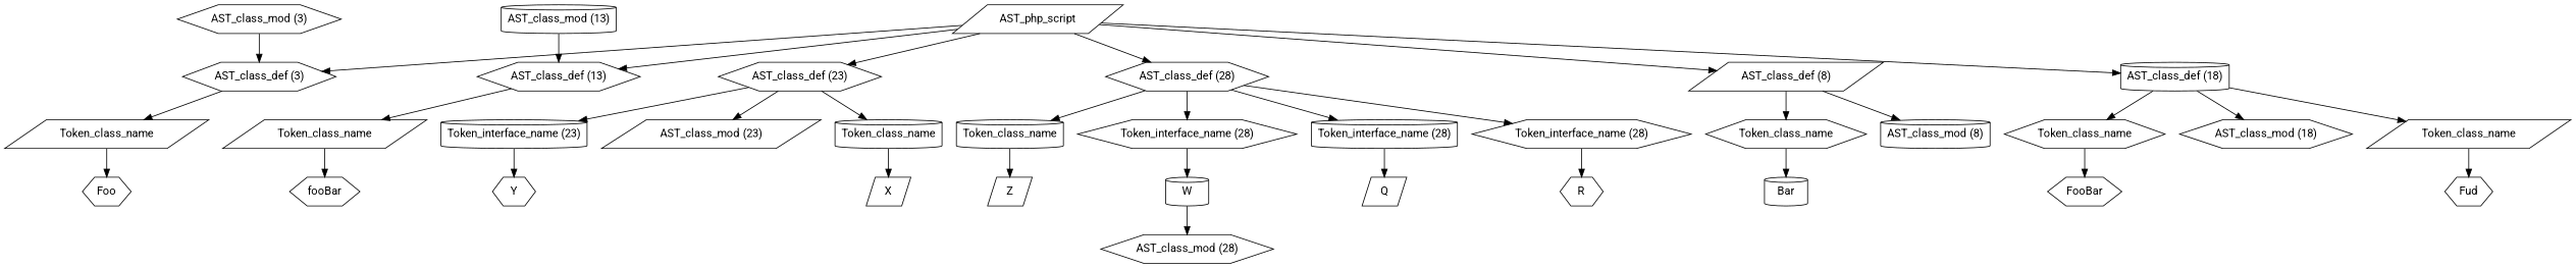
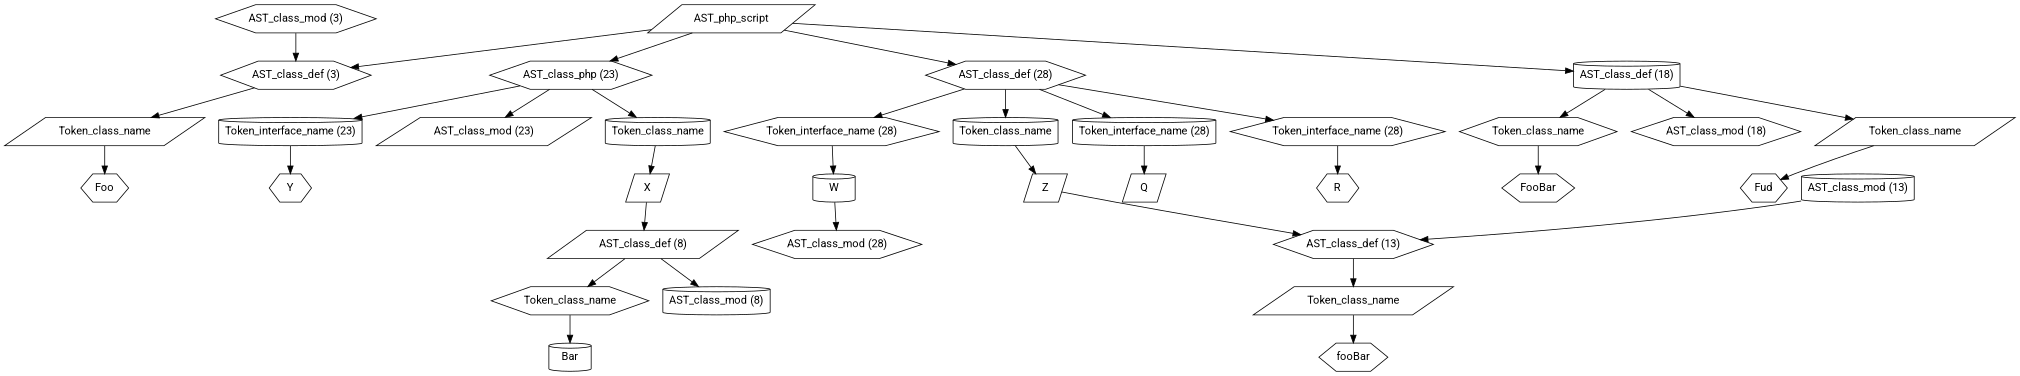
  digraph {
    fontname=Roboto
    node [fontname=Roboto shape=hexagon]
    edge [fontname=Roboto]
    n1 [label=AST_php_script shape=parallelogram]
    n2 [label="AST_class_def (3)"]
    n3 [label="AST_class_def (8)" shape=parallelogram]
    n4 [label="AST_class_def (13)"]
    n5 [label="AST_class_def (18)" shape=cylinder]
-   n6 [label="AST_class_def (23)"]
+   n6 [label="AST_class_php (23)"]
    n7 [label="AST_class_def (28)"]
    n8 [label=Token_class_name shape=parallelogram]
    n9 [label="AST_class_mod (8)" shape=cylinder]
    n10 [label=Token_class_name]
    n11 [label=Token_class_name shape=parallelogram]
    n12 [label="AST_class_mod (18)"]
    n13 [label=Token_class_name shape=parallelogram]
    n14 [label=Token_class_name]
    n15 [label="AST_class_mod (23)" shape=parallelogram]
    n16 [label=Token_class_name shape=cylinder]
    n17 [label="Token_interface_name (23)" shape=cylinder]
    n18 [label=Token_class_name shape=cylinder]
    n19 [label="Token_interface_name (28)"]
    n20 [label="Token_interface_name (28)" shape=cylinder]
    n21 [label="Token_interface_name (28)"]
    n22 [label="AST_class_mod (3)"]
    n23 [label=Foo]
    n24 [label=Bar shape=cylinder]
    n25 [label="AST_class_mod (13)" shape=cylinder]
    n26 [label=fooBar]
    n27 [label=Fud]
    n28 [label=FooBar]
    n29 [label=X shape=parallelogram]
    n30 [label=Y]
    n31 [label="AST_class_mod (28)"]
    n32 [label=Z shape=parallelogram]
    n33 [label=W shape=cylinder]
    n34 [label=Q shape=parallelogram]
    n35 [label=R]
    n1 -> n2
-   n1 -> n3
-   n1 -> n4
+   n29 -> n3
+   n32 -> n4
    n1 -> n5
    n1 -> n6
    n1 -> n7
    n2 -> n8
    n3 -> n9
    n3 -> n10
    n4 -> n11
    n5 -> n12
    n5 -> n13
    n5 -> n14
    n6 -> n15
    n6 -> n16
    n6 -> n17
    n7 -> n18
    n7 -> n19
    n7 -> n20
    n7 -> n21
    n8 -> n23
    n10 -> n24
    n11 -> n26
    n13 -> n27
    n14 -> n28
    n16 -> n29
    n17 -> n30
    n18 -> n32
    n19 -> n33
    n20 -> n34
    n21 -> n35
    n22 -> n2
    n25 -> n4
    n33 -> n31
  }
